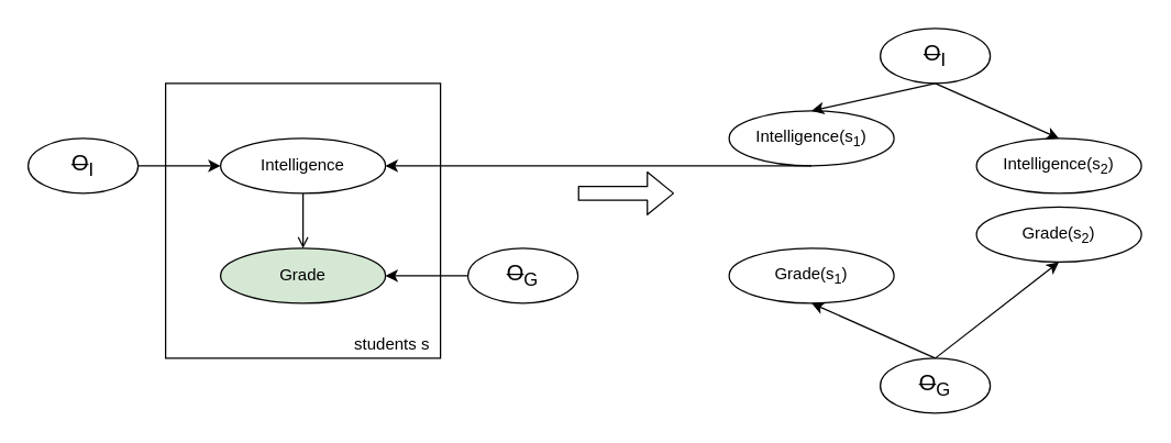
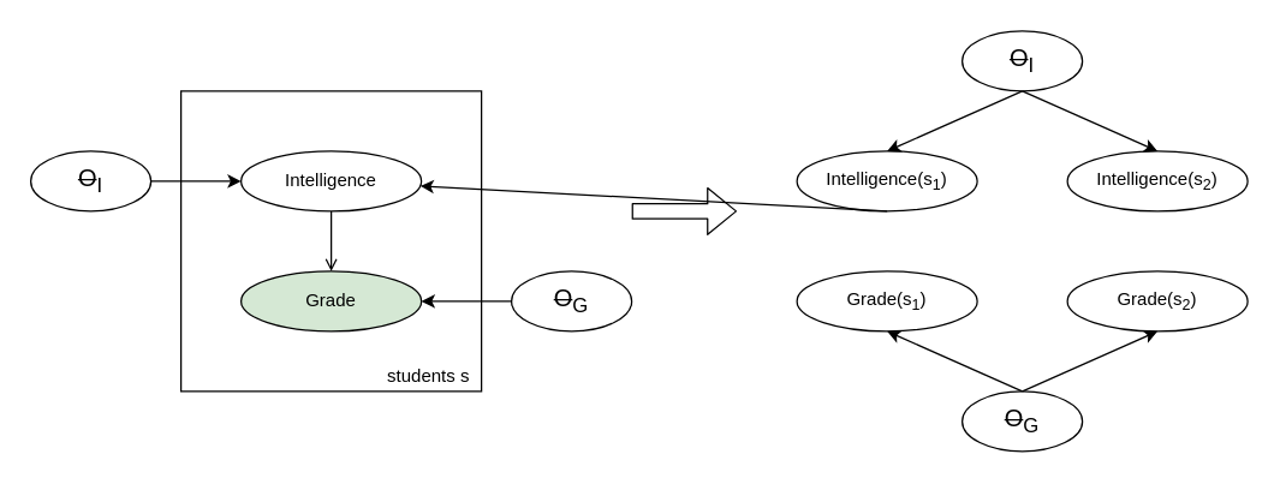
  <mxCell id="0" />
  <mxCell id="1" parent="0" />
  <mxCell id="2" value="" style="rounded=0;whiteSpace=wrap;html=1;" parent="1" vertex="1"><mxGeometry x="120" y="60" width="200" height="200" as="geometry" /></mxCell>
  <mxCell id="3" value="Intelligence" style="ellipse;whiteSpace=wrap;html=1;" parent="1" vertex="1"><mxGeometry x="160" y="100" width="120" height="40" as="geometry" /></mxCell>
  <mxCell id="4" value="Grade" style="ellipse;whiteSpace=wrap;html=1;fillColor=#d5e8d4;" parent="1" vertex="1"><mxGeometry x="160" y="180" width="120" height="40" as="geometry" /></mxCell>
  <mxCell id="5" value="students s" style="text;html=1;strokeColor=none;fillColor=none;align=center;verticalAlign=middle;whiteSpace=wrap;rounded=0;" parent="1" vertex="1"><mxGeometry x="250" y="240" width="70" height="20" as="geometry" /></mxCell>
  <mxCell id="6" value="" style="endArrow=open;html=1;exitX=0.5;exitY=1;exitDx=0;exitDy=0;entryX=0.5;entryY=0;entryDx=0;entryDy=0;" parent="1" source="3" target="4" edge="1"><mxGeometry width="50" height="50" relative="1" as="geometry"><mxPoint x="280" y="380" as="sourcePoint" /><mxPoint x="330" y="330" as="targetPoint" /></mxGeometry></mxCell>
  <mxCell id="7" value="" style="shape=flexArrow;endArrow=classic;html=1;" parent="1" edge="1"><mxGeometry width="50" height="50" relative="1" as="geometry"><mxPoint x="420" y="140" as="sourcePoint" /><mxPoint x="490" y="140" as="targetPoint" /></mxGeometry></mxCell>
- <mxCell id="8" value="Intelligence(s&lt;sub&gt;1&lt;/sub&gt;)" style="ellipse;whiteSpace=wrap;html=1;" parent="1" vertex="1"><mxGeometry x="530" y="80" width="120" height="40" as="geometry" /></mxCell>
+ <mxCell id="8" value="Intelligence(s&lt;sub&gt;1&lt;/sub&gt;)" style="ellipse;whiteSpace=wrap;html=1;" parent="1" vertex="1"><mxGeometry x="530" y="100" width="120" height="40" as="geometry" /></mxCell>
  <mxCell id="9" value="Intelligence(s&lt;sub&gt;2&lt;/sub&gt;)" style="ellipse;whiteSpace=wrap;html=1;" parent="1" vertex="1"><mxGeometry x="710" y="100" width="120" height="40" as="geometry" /></mxCell>
  <mxCell id="10" value="Grade(s&lt;sub&gt;1&lt;/sub&gt;)" style="ellipse;whiteSpace=wrap;html=1;" parent="1" vertex="1"><mxGeometry x="530" y="180" width="120" height="40" as="geometry" /></mxCell>
- <mxCell id="11" value="Grade(s&lt;sub&gt;2&lt;/sub&gt;)" style="ellipse;whiteSpace=wrap;html=1;" parent="1" vertex="1"><mxGeometry x="710" y="150" width="120" height="40" as="geometry" /></mxCell>
+ <mxCell id="11" value="Grade(s&lt;sub&gt;2&lt;/sub&gt;)" style="ellipse;whiteSpace=wrap;html=1;" parent="1" vertex="1"><mxGeometry x="710" y="180" width="120" height="40" as="geometry" /></mxCell>
  <mxCell id="12" value="&lt;font style=&quot;font-size: 16px&quot;&gt;&lt;strike&gt;O&lt;/strike&gt;&lt;sub&gt;I&lt;/sub&gt;&lt;/font&gt;" style="ellipse;whiteSpace=wrap;html=1;" parent="1" vertex="1"><mxGeometry x="640" y="20" width="80" height="40" as="geometry" /></mxCell>
  <mxCell id="13" value="&lt;span style=&quot;font-size: 16px&quot;&gt;&lt;strike&gt;O&lt;/strike&gt;&lt;sub&gt;G&lt;/sub&gt;&lt;/span&gt;" style="ellipse;whiteSpace=wrap;html=1;" parent="1" vertex="1"><mxGeometry x="640" y="260" width="80" height="40" as="geometry" /></mxCell>
  <mxCell id="14" value="" style="endArrow=classic;html=1;exitX=0.5;exitY=1;exitDx=0;exitDy=0;" parent="1" source="8" target="3" edge="1"><mxGeometry width="50" height="50" relative="1" as="geometry"><mxPoint x="420" y="380" as="sourcePoint" /><mxPoint x="470" y="330" as="targetPoint" /></mxGeometry></mxCell>
  <mxCell id="15" value="" style="endArrow=classic;html=1;exitX=0.5;exitY=1;exitDx=0;exitDy=0;entryX=0.5;entryY=0;entryDx=0;entryDy=0;" parent="1" source="12" target="8" edge="1"><mxGeometry width="50" height="50" relative="1" as="geometry"><mxPoint x="420" y="380" as="sourcePoint" /><mxPoint x="470" y="330" as="targetPoint" /></mxGeometry></mxCell>
  <mxCell id="16" value="" style="endArrow=classic;html=1;exitX=0.5;exitY=1;exitDx=0;exitDy=0;entryX=0.5;entryY=0;entryDx=0;entryDy=0;" parent="1" source="12" target="9" edge="1"><mxGeometry width="50" height="50" relative="1" as="geometry"><mxPoint x="420" y="380" as="sourcePoint" /><mxPoint x="470" y="330" as="targetPoint" /></mxGeometry></mxCell>
  <mxCell id="17" value="" style="endArrow=classic;html=1;entryX=0.5;entryY=1;entryDx=0;entryDy=0;exitX=0.5;exitY=0;exitDx=0;exitDy=0;" parent="1" source="13" target="10" edge="1"><mxGeometry width="50" height="50" relative="1" as="geometry"><mxPoint x="420" y="380" as="sourcePoint" /><mxPoint x="470" y="330" as="targetPoint" /></mxGeometry></mxCell>
  <mxCell id="18" value="" style="endArrow=classic;html=1;entryX=0.5;entryY=1;entryDx=0;entryDy=0;exitX=0.5;exitY=0;exitDx=0;exitDy=0;" parent="1" source="13" target="11" edge="1"><mxGeometry width="50" height="50" relative="1" as="geometry"><mxPoint x="420" y="380" as="sourcePoint" /><mxPoint x="470" y="330" as="targetPoint" /></mxGeometry></mxCell>
  <mxCell id="19" value="&lt;font style=&quot;font-size: 16px&quot;&gt;&lt;strike&gt;O&lt;/strike&gt;&lt;sub&gt;I&lt;/sub&gt;&lt;/font&gt;" style="ellipse;whiteSpace=wrap;html=1;" vertex="1" parent="1"><mxGeometry y="100" width="80" height="40" as="geometry" x="20" /></mxCell>
  <mxCell id="20" value="&lt;span style=&quot;font-size: 16px&quot;&gt;&lt;strike&gt;O&lt;/strike&gt;&lt;sub&gt;G&lt;/sub&gt;&lt;/span&gt;" style="ellipse;whiteSpace=wrap;html=1;" vertex="1" parent="1"><mxGeometry x="340" y="180" width="80" height="40" as="geometry" /></mxCell>
  <mxCell id="21" value="" style="endArrow=classic;html=1;exitX=1;exitY=0.5;exitDx=0;exitDy=0;entryX=0;entryY=0.5;entryDx=0;entryDy=0;" edge="1" parent="1" source="19" target="3"><mxGeometry width="50" height="50" relative="1" as="geometry"><mxPoint x="420" y="380" as="sourcePoint" /><mxPoint x="470" y="330" as="targetPoint" /></mxGeometry></mxCell>
  <mxCell id="22" value="" style="endArrow=classic;html=1;exitX=0;exitY=0.5;exitDx=0;exitDy=0;entryX=1;entryY=0.5;entryDx=0;entryDy=0;" edge="1" parent="1" source="20" target="4"><mxGeometry width="50" height="50" relative="1" as="geometry"><mxPoint x="420" y="380" as="sourcePoint" /><mxPoint x="470" y="330" as="targetPoint" /></mxGeometry></mxCell>
